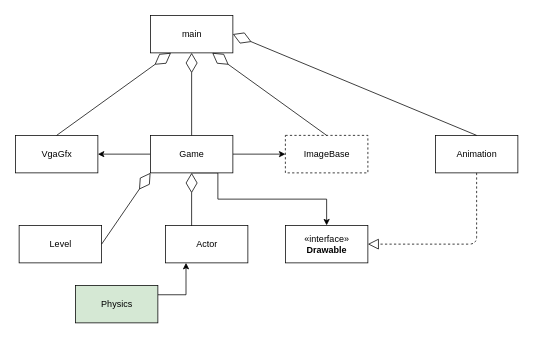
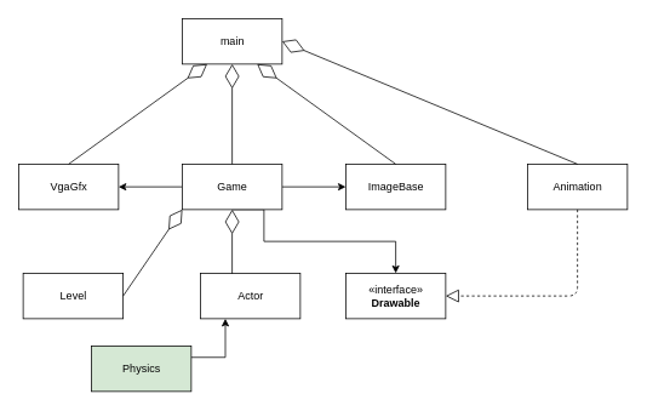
  <mxCell id="0" />
  <mxCell id="1" parent="0" />
  <mxCell id="2" style="edgeStyle=orthogonalEdgeStyle;rounded=0;orthogonalLoop=1;jettySize=auto;html=1;exitX=0;exitY=0.5;exitDx=0;exitDy=0;" edge="1" parent="1" source="5" target="10"><mxGeometry relative="1" as="geometry" /></mxCell>
  <mxCell id="3" style="edgeStyle=orthogonalEdgeStyle;rounded=0;orthogonalLoop=1;jettySize=auto;html=1;exitX=0.5;exitY=1;exitDx=0;exitDy=0;entryX=0.5;entryY=0;entryDx=0;entryDy=0;" edge="1" parent="1" source="5" target="8"><mxGeometry relative="1" as="geometry"><Array as="points"><mxPoint x="290" y="230" /><mxPoint x="290" y="265" /><mxPoint x="435" y="265" /></Array></mxGeometry></mxCell>
  <mxCell id="4" style="edgeStyle=orthogonalEdgeStyle;rounded=0;orthogonalLoop=1;jettySize=auto;html=1;exitX=1;exitY=0.5;exitDx=0;exitDy=0;" edge="1" parent="1" source="5" target="11"><mxGeometry relative="1" as="geometry" /></mxCell>
  <mxCell id="5" value="Game" style="html=1;" vertex="1" parent="1"><mxGeometry x="200" y="180" width="110" height="50" as="geometry" /></mxCell>
  <mxCell id="6" value="Level" style="html=1;" vertex="1" parent="1"><mxGeometry x="25" y="300" width="110" height="50" as="geometry" /></mxCell>
  <mxCell id="7" value="Actor" style="html=1;" vertex="1" parent="1"><mxGeometry x="220" y="300" width="110" height="50" as="geometry" /></mxCell>
  <mxCell id="8" value="«interface»&lt;br&gt;&lt;b&gt;Drawable&lt;/b&gt;" style="html=1;" vertex="1" parent="1"><mxGeometry x="380" y="300" width="110" height="50" as="geometry" /></mxCell>
  <mxCell id="9" value="Animation" style="html=1;" vertex="1" parent="1"><mxGeometry x="580" y="180" width="110" height="50" as="geometry" /></mxCell>
  <mxCell id="10" value="VgaGfx" style="html=1;" vertex="1" parent="1"><mxGeometry x="20" y="180" width="110" height="50" as="geometry" /></mxCell>
- <mxCell id="11" value="ImageBase" style="html=1;dashed=1;" vertex="1" parent="1"><mxGeometry x="380" y="180" width="110" height="50" as="geometry" /></mxCell>
+ <mxCell id="11" value="ImageBase" style="html=1;" vertex="1" parent="1"><mxGeometry x="380" y="180" width="110" height="50" as="geometry" /></mxCell>
  <mxCell id="12" value="main" style="html=1;" vertex="1" parent="1"><mxGeometry x="200" y="20" width="110" height="50" as="geometry" /></mxCell>
  <mxCell id="13" value="" style="endArrow=diamondThin;endFill=0;endSize=24;html=1;entryX=1;entryY=0.5;entryDx=0;entryDy=0;exitX=0.5;exitY=0;exitDx=0;exitDy=0;" edge="1" parent="1" source="9" target="12"><mxGeometry width="160" relative="1" as="geometry"><mxPoint x="20" y="530" as="sourcePoint" /><mxPoint x="180" y="530" as="targetPoint" /></mxGeometry></mxCell>
  <mxCell id="14" value="" style="endArrow=diamondThin;endFill=0;endSize=24;html=1;entryX=0.25;entryY=1;entryDx=0;entryDy=0;exitX=0.5;exitY=0;exitDx=0;exitDy=0;" edge="1" parent="1" source="10" target="12"><mxGeometry width="160" relative="1" as="geometry"><mxPoint x="90" y="120" as="sourcePoint" /><mxPoint x="250" y="120" as="targetPoint" /></mxGeometry></mxCell>
  <mxCell id="15" value="" style="endArrow=diamondThin;endFill=0;endSize=24;html=1;entryX=0.5;entryY=1;entryDx=0;entryDy=0;exitX=0.5;exitY=0;exitDx=0;exitDy=0;" edge="1" parent="1" source="5" target="12"><mxGeometry width="160" relative="1" as="geometry"><mxPoint x="220" y="130" as="sourcePoint" /><mxPoint x="380" y="130" as="targetPoint" /></mxGeometry></mxCell>
  <mxCell id="16" value="" style="endArrow=block;dashed=1;endFill=0;endSize=12;html=1;entryX=1;entryY=0.5;entryDx=0;entryDy=0;exitX=0.5;exitY=1;exitDx=0;exitDy=0;" edge="1" parent="1" source="9" target="8"><mxGeometry width="160" relative="1" as="geometry"><mxPoint x="20" y="530" as="sourcePoint" /><mxPoint x="180" y="530" as="targetPoint" /><Array as="points"><mxPoint x="635" y="325" /></Array></mxGeometry></mxCell>
  <mxCell id="17" value="" style="endArrow=diamondThin;endFill=0;endSize=24;html=1;entryX=0.002;entryY=0.999;entryDx=0;entryDy=0;exitX=1;exitY=0.5;exitDx=0;exitDy=0;entryPerimeter=0;" edge="1" parent="1" source="6" target="5"><mxGeometry width="160" relative="1" as="geometry"><mxPoint x="20" y="530" as="sourcePoint" /><mxPoint x="180" y="530" as="targetPoint" /></mxGeometry></mxCell>
  <mxCell id="18" value="" style="endArrow=diamondThin;endFill=0;endSize=24;html=1;entryX=0.75;entryY=1;entryDx=0;entryDy=0;exitX=0.5;exitY=0;exitDx=0;exitDy=0;" edge="1" parent="1" source="11" target="12"><mxGeometry width="160" relative="1" as="geometry"><mxPoint x="20" y="570" as="sourcePoint" /><mxPoint x="180" y="570" as="targetPoint" /></mxGeometry></mxCell>
  <mxCell id="19" value="" style="endArrow=diamondThin;endFill=0;endSize=24;html=1;entryX=0.5;entryY=1;entryDx=0;entryDy=0;exitX=0.318;exitY=0.011;exitDx=0;exitDy=0;exitPerimeter=0;" edge="1" parent="1" source="7" target="5"><mxGeometry width="160" relative="1" as="geometry"><mxPoint x="20" y="370" as="sourcePoint" /><mxPoint x="180" y="370" as="targetPoint" /></mxGeometry></mxCell>
  <mxCell id="20" style="edgeStyle=orthogonalEdgeStyle;rounded=0;orthogonalLoop=1;jettySize=auto;html=1;exitX=1;exitY=0.25;exitDx=0;exitDy=0;entryX=0.25;entryY=1;entryDx=0;entryDy=0;" edge="1" parent="1" source="21" target="7"><mxGeometry relative="1" as="geometry" /></mxCell>
  <mxCell id="21" value="Physics" style="html=1;fillColor=#d5e8d4;" vertex="1" parent="1"><mxGeometry x="100" y="380" width="110" height="50" as="geometry" /></mxCell>
